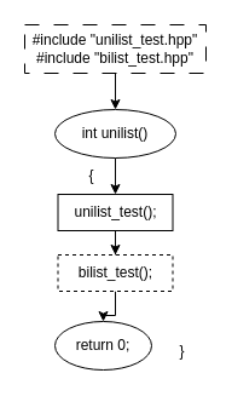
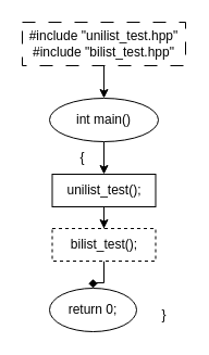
  <mxCell id="0" />
  <mxCell id="1" parent="0" />
  <mxCell id="2" value="" style="edgeStyle=orthogonalEdgeStyle;rounded=0;orthogonalLoop=1;jettySize=auto;html=1;" edge="1" parent="1" source="3" target="5"><mxGeometry relative="1" as="geometry" /></mxCell>
  <mxCell id="3" value="&lt;div&gt;#include &quot;unilist_test.hpp&quot;&lt;/div&gt;&lt;div&gt;#include &quot;bilist_test.hpp&quot;&lt;/div&gt;" style="rounded=0;whiteSpace=wrap;html=1;dashed=1;dashPattern=12 12;" vertex="1" parent="1"><mxGeometry x="20" y="20" width="150" height="40" as="geometry" /></mxCell>
  <mxCell id="4" value="" style="edgeStyle=orthogonalEdgeStyle;rounded=0;orthogonalLoop=1;jettySize=auto;html=1;" edge="1" parent="1" source="5" target="7"><mxGeometry relative="1" as="geometry" /></mxCell>
- <mxCell id="5" value="int unilist()" style="ellipse;whiteSpace=wrap;html=1;" vertex="1" parent="1"><mxGeometry x="45" y="90" width="100" height="40" as="geometry" /></mxCell>
+ <mxCell id="5" value="int main()" style="ellipse;whiteSpace=wrap;html=1;" vertex="1" parent="1"><mxGeometry x="45" y="90" width="100" height="40" as="geometry" /></mxCell>
  <mxCell id="6" value="" style="edgeStyle=orthogonalEdgeStyle;rounded=0;orthogonalLoop=1;jettySize=auto;html=1;" edge="1" parent="1" source="7" target="10"><mxGeometry relative="1" as="geometry" /></mxCell>
  <mxCell id="7" value="unilist_test();" style="whiteSpace=wrap;html=1;" vertex="1" parent="1"><mxGeometry x="47.5" y="160" width="95" height="30" as="geometry" /></mxCell>
  <mxCell id="8" value="{" style="text;html=1;align=center;verticalAlign=middle;resizable=0;points=[];autosize=1;strokeColor=none;fillColor=none;" vertex="1" parent="1"><mxGeometry x="60" y="130" width="30" height="30" as="geometry" /></mxCell>
- <mxCell id="9" value="" style="edgeStyle=orthogonalEdgeStyle;rounded=0;orthogonalLoop=1;jettySize=auto;html=1;" edge="1" parent="1" source="10" target="11"><mxGeometry relative="1" as="geometry" /></mxCell>
+ <mxCell id="9" value="" style="edgeStyle=orthogonalEdgeStyle;rounded=0;orthogonalLoop=1;jettySize=auto;html=1;endArrow=diamond;" edge="1" parent="1" source="10" target="11"><mxGeometry relative="1" as="geometry" /></mxCell>
  <mxCell id="10" value="bilist_test();" style="whiteSpace=wrap;html=1;dashed=1;" vertex="1" parent="1"><mxGeometry x="47.5" y="210" width="95" height="30" as="geometry" /></mxCell>
  <mxCell id="11" value="return 0;" style="ellipse;whiteSpace=wrap;html=1;" vertex="1" parent="1"><mxGeometry x="45" y="265" width="80" height="40" as="geometry" /></mxCell>
  <mxCell id="12" value="}" style="text;html=1;align=center;verticalAlign=middle;resizable=0;points=[];autosize=1;strokeColor=none;fillColor=none;" vertex="1" parent="1"><mxGeometry x="135" y="275" width="30" height="30" as="geometry" /></mxCell>
